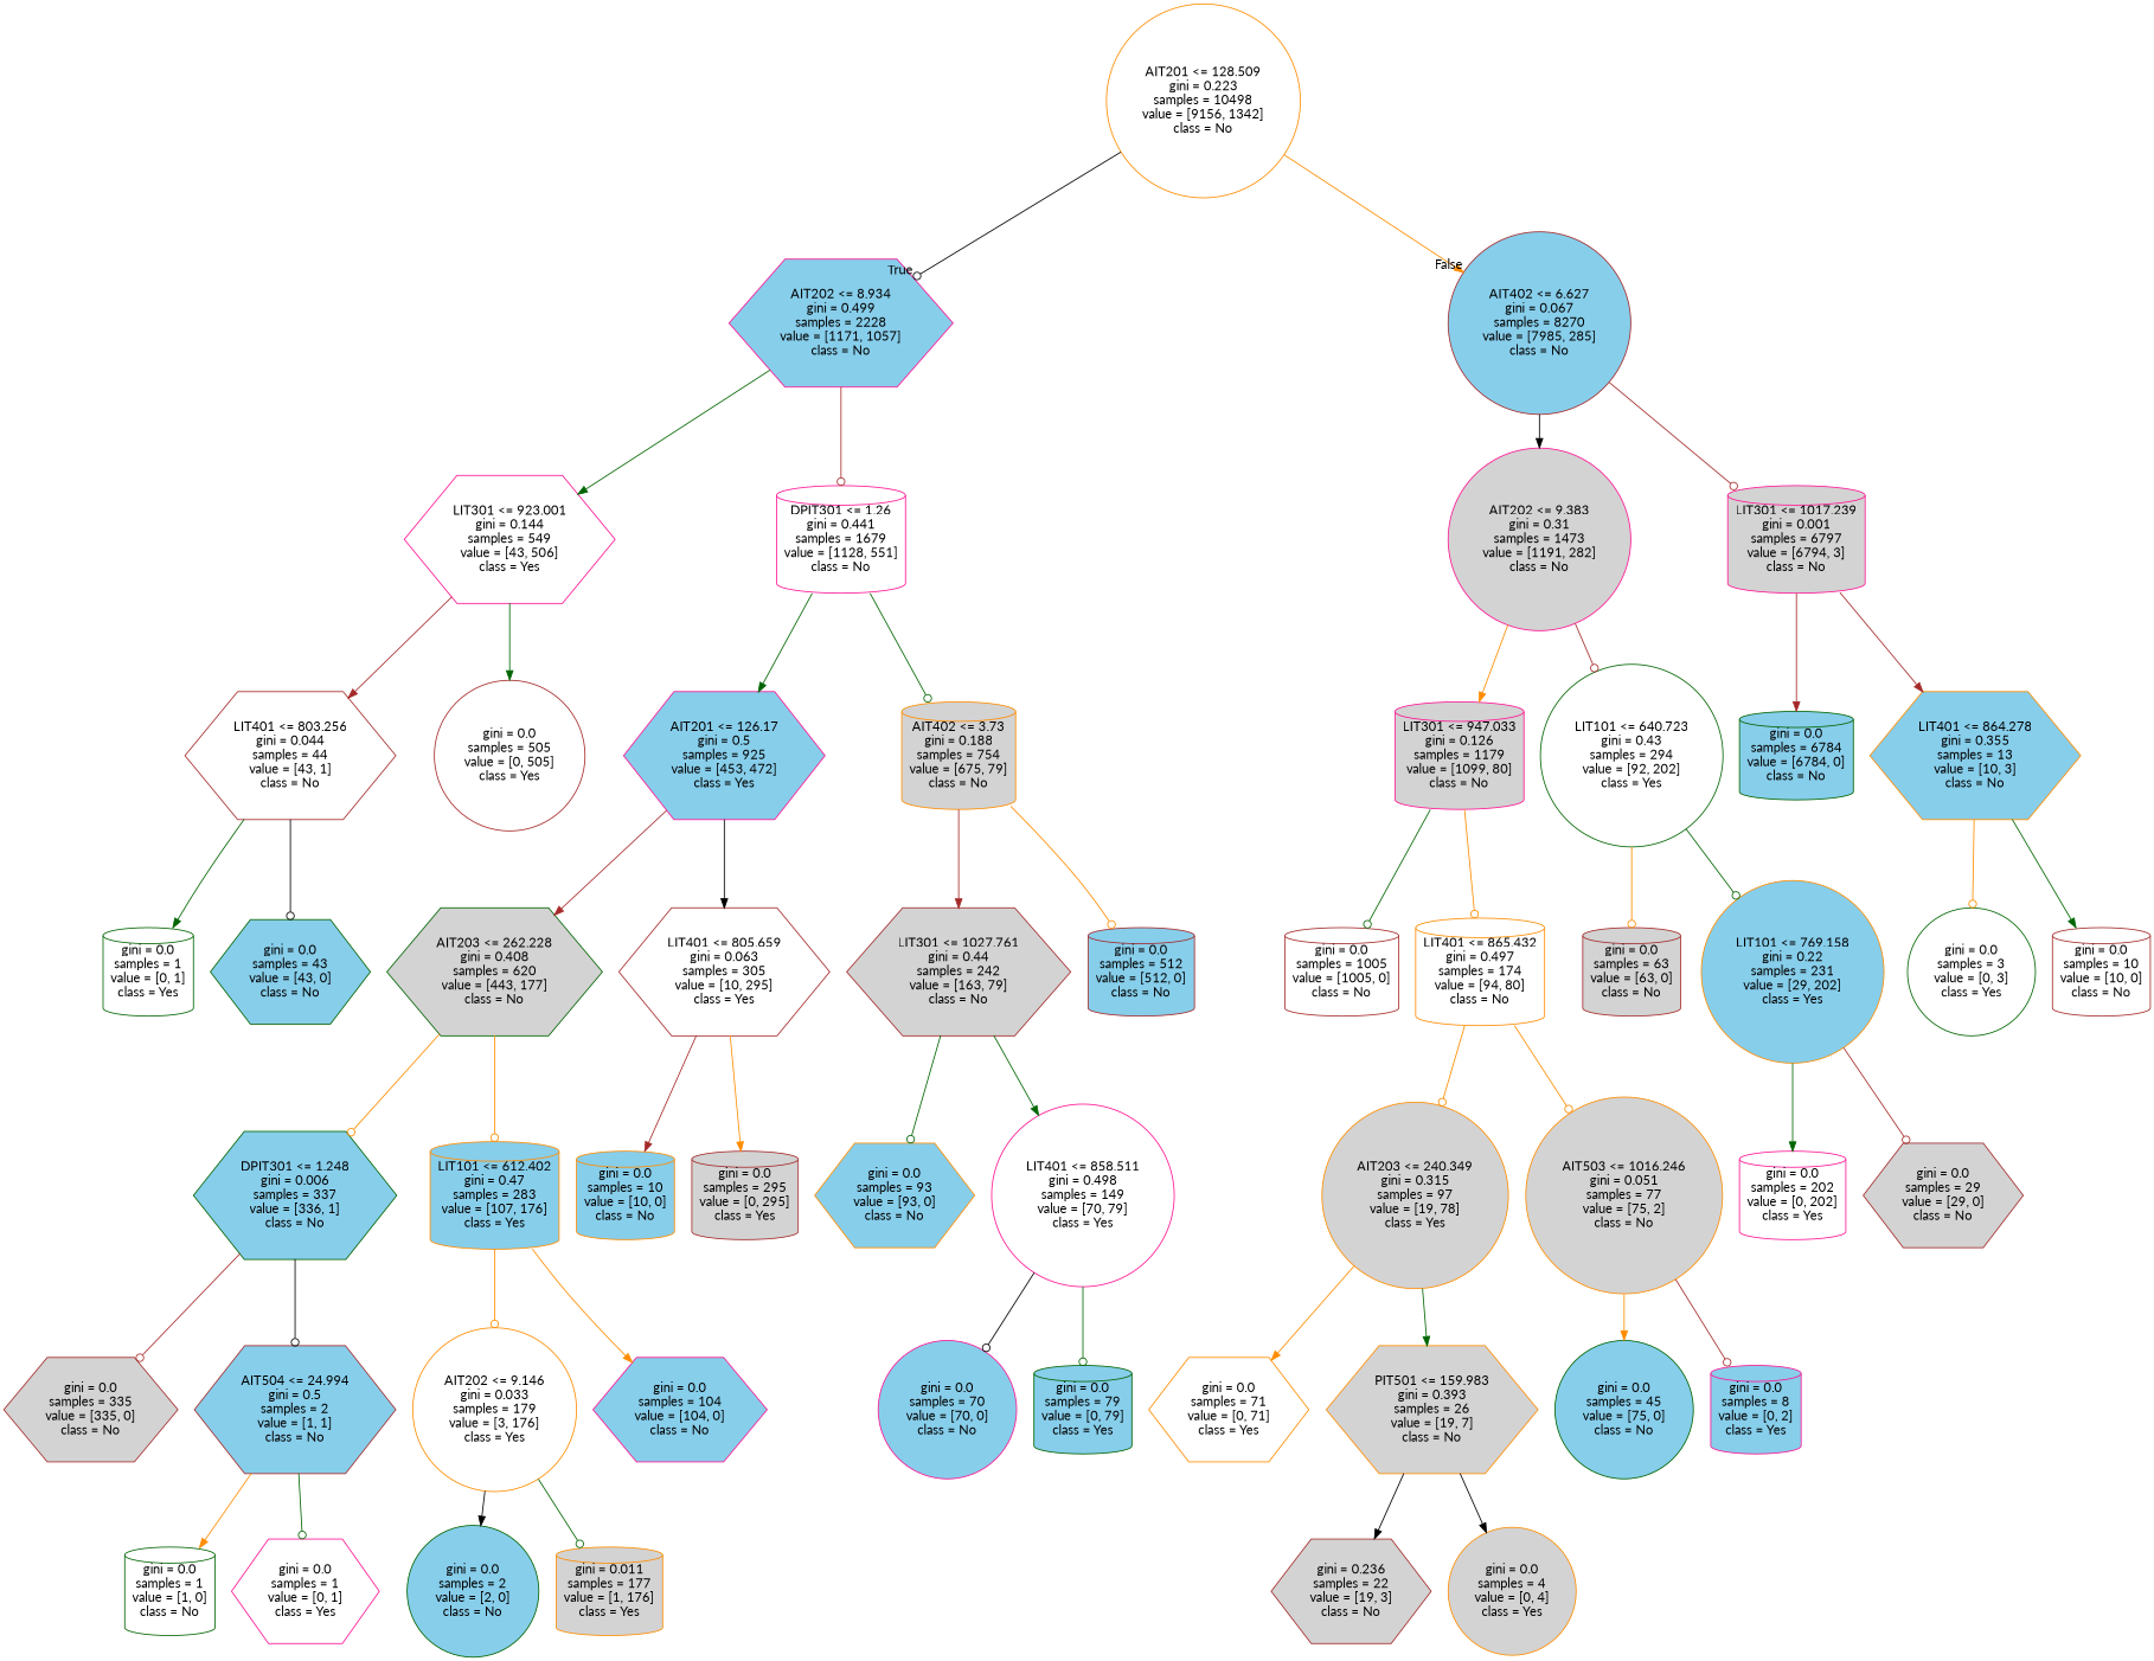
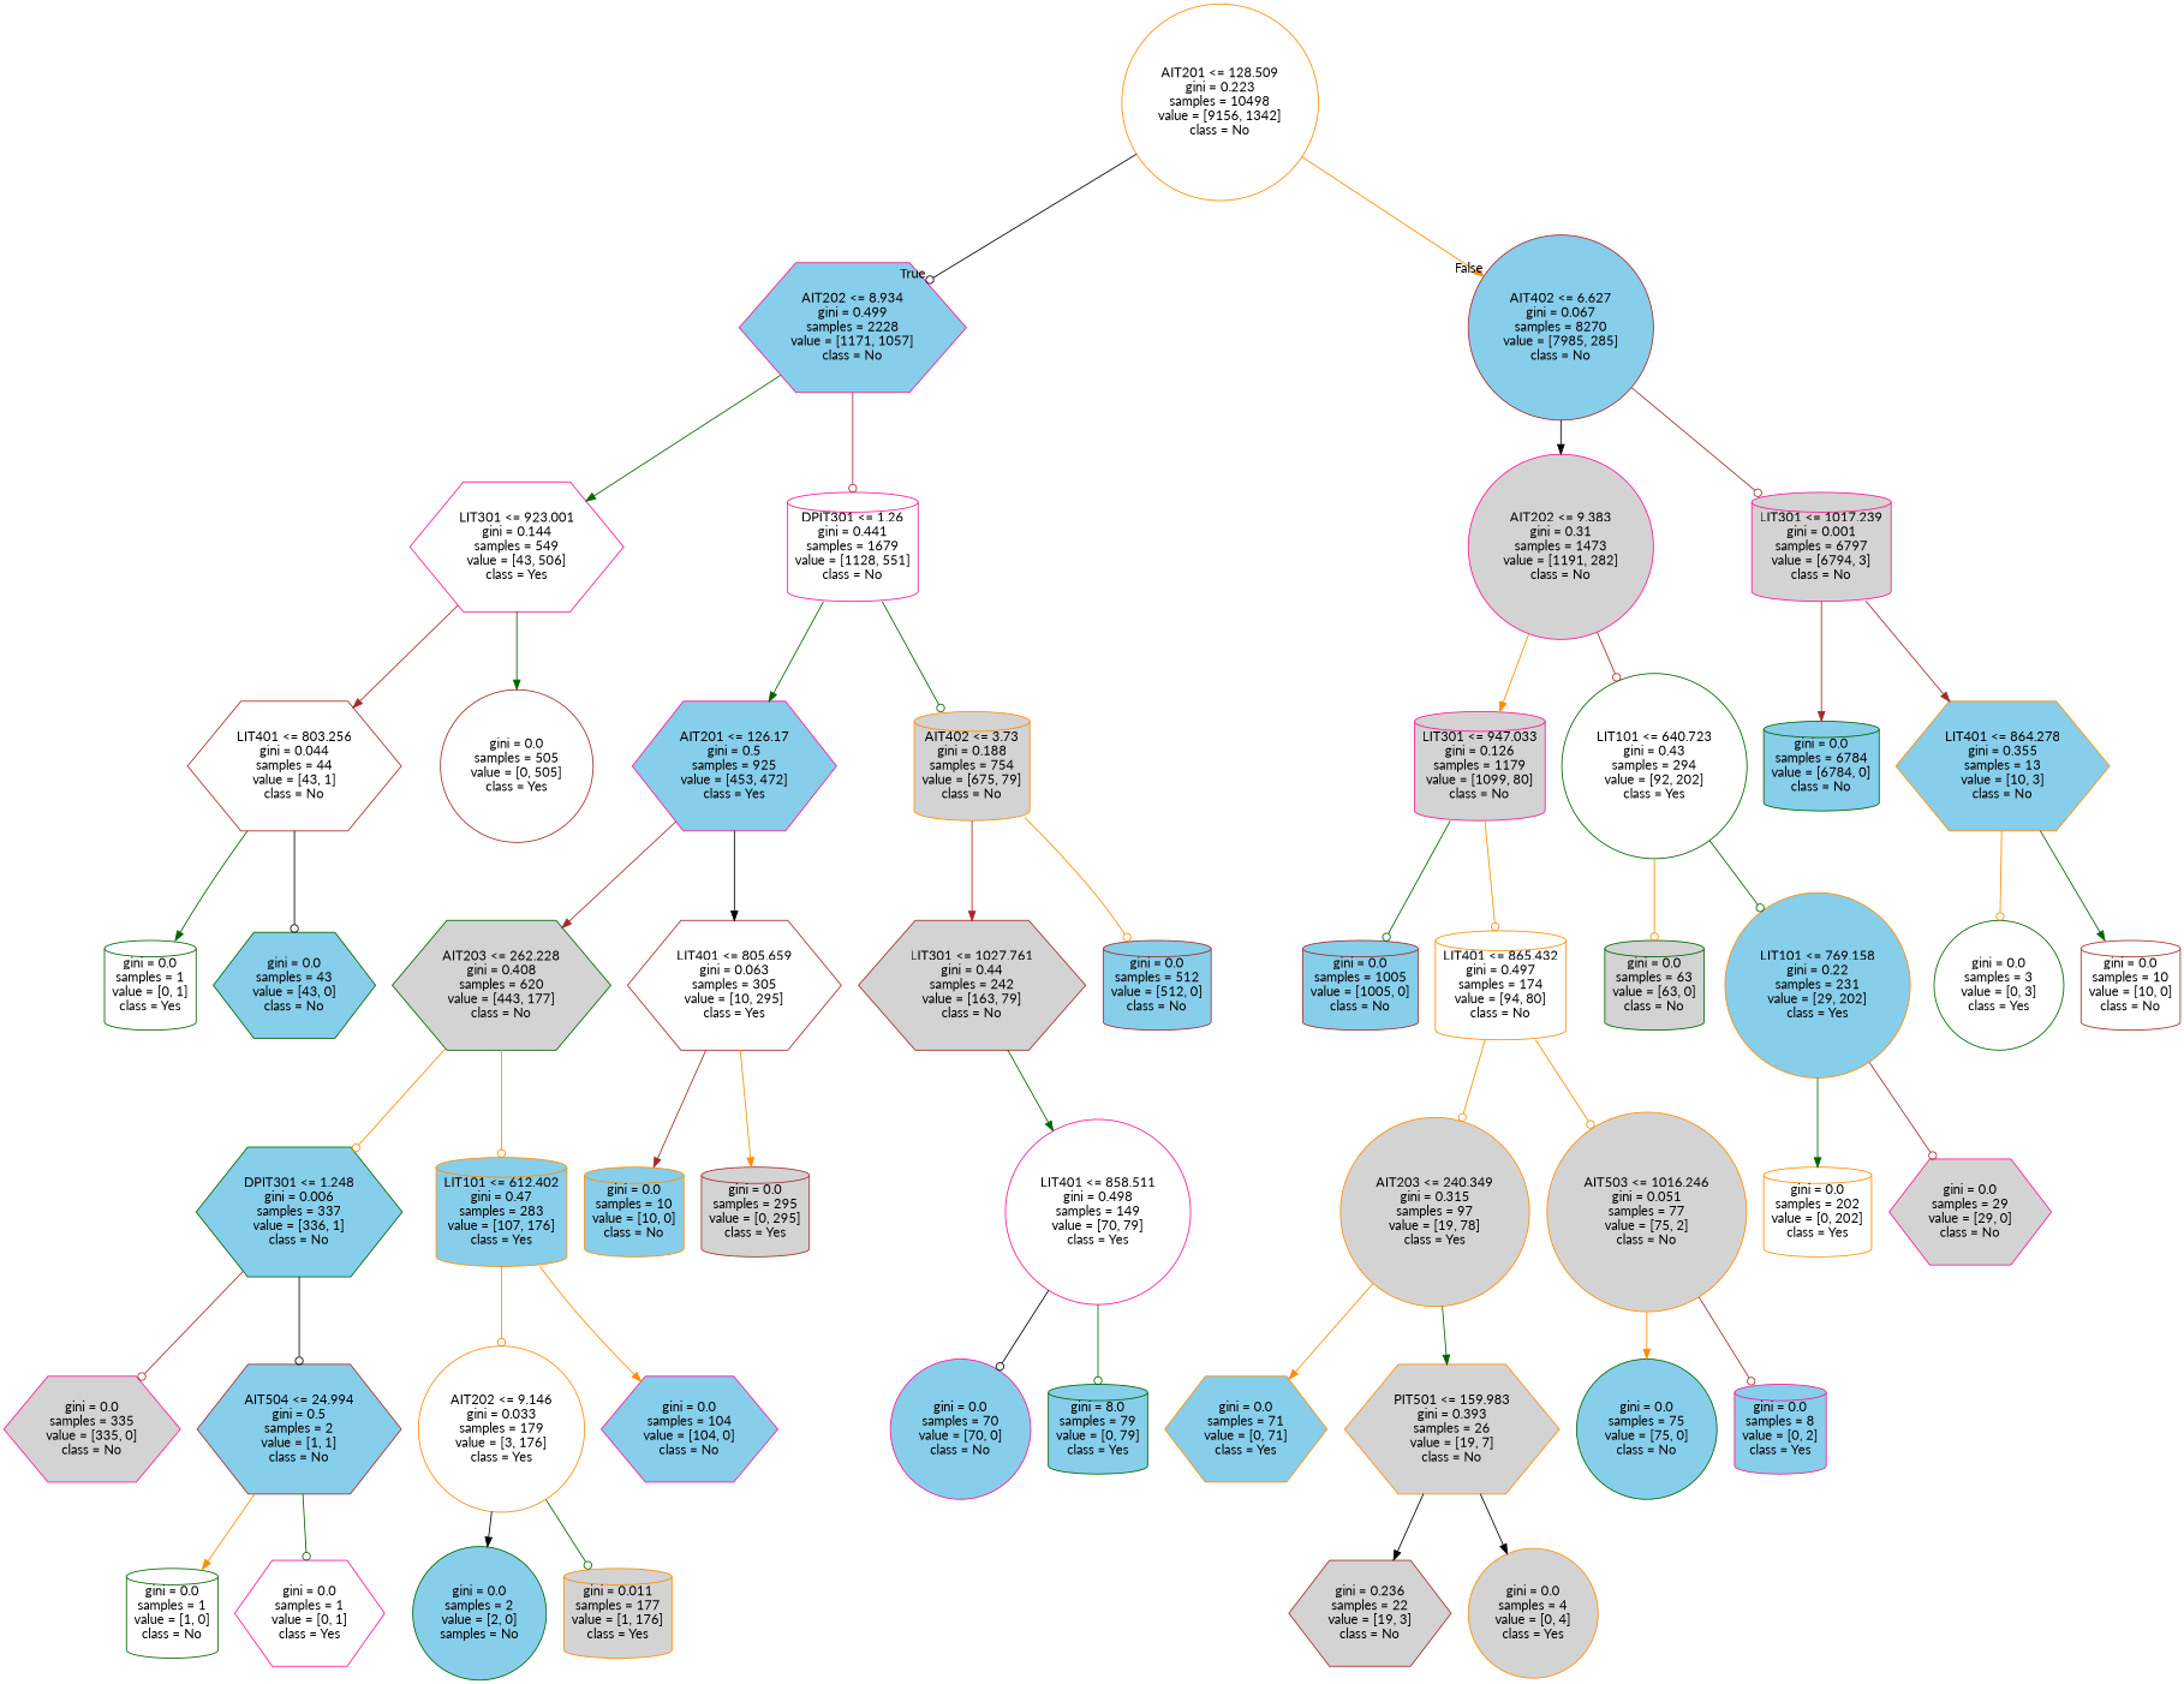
  digraph {
    fontname=Lato
    node [color=darkorange fillcolor=skyblue fontname=Lato shape=hexagon style=filled]
    edge [arrowhead=odot color=darkorange fontname=Lato]
    n1 [fillcolor=white label="AIT201 <= 128.509\ngini = 0.223\nsamples = 10498\nvalue = [9156, 1342]\nclass = No" shape=circle]
    n2 [color=deeppink label="AIT202 <= 8.934\ngini = 0.499\nsamples = 2228\nvalue = [1171, 1057]\nclass = No"]
    n3 [color=brown label="AIT402 <= 6.627\ngini = 0.067\nsamples = 8270\nvalue = [7985, 285]\nclass = No" shape=circle]
    n4 [color=deeppink fillcolor=white label="LIT301 <= 923.001\ngini = 0.144\nsamples = 549\nvalue = [43, 506]\nclass = Yes"]
    n5 [color=deeppink fillcolor=white label="DPIT301 <= 1.26\ngini = 0.441\nsamples = 1679\nvalue = [1128, 551]\nclass = No" shape=cylinder]
    n6 [color=deeppink fillcolor=lightgrey label="AIT202 <= 9.383\ngini = 0.31\nsamples = 1473\nvalue = [1191, 282]\nclass = No" shape=circle]
    n7 [color=deeppink fillcolor=lightgrey label="LIT301 <= 1017.239\ngini = 0.001\nsamples = 6797\nvalue = [6794, 3]\nclass = No" shape=cylinder]
    n8 [color=brown fillcolor=white label="LIT401 <= 803.256\ngini = 0.044\nsamples = 44\nvalue = [43, 1]\nclass = No"]
    n9 [color=brown fillcolor=white label="gini = 0.0\nsamples = 505\nvalue = [0, 505]\nclass = Yes" shape=circle]
    n10 [color=deeppink label="AIT201 <= 126.17\ngini = 0.5\nsamples = 925\nvalue = [453, 472]\nclass = Yes"]
    n11 [fillcolor=lightgrey label="AIT402 <= 3.73\ngini = 0.188\nsamples = 754\nvalue = [675, 79]\nclass = No" shape=cylinder]
    n12 [color=darkgreen fillcolor=white label="gini = 0.0\nsamples = 1\nvalue = [0, 1]\nclass = Yes" shape=cylinder]
    n13 [color=darkgreen label="gini = 0.0\nsamples = 43\nvalue = [43, 0]\nclass = No"]
    n14 [color=darkgreen fillcolor=lightgrey label="AIT203 <= 262.228\ngini = 0.408\nsamples = 620\nvalue = [443, 177]\nclass = No"]
    n15 [color=brown fillcolor=white label="LIT401 <= 805.659\ngini = 0.063\nsamples = 305\nvalue = [10, 295]\nclass = Yes"]
    n16 [color=brown fillcolor=lightgrey label="LIT301 <= 1027.761\ngini = 0.44\nsamples = 242\nvalue = [163, 79]\nclass = No"]
    n17 [color=brown label="gini = 0.0\nsamples = 512\nvalue = [512, 0]\nclass = No" shape=cylinder]
    n18 [color=darkgreen label="DPIT301 <= 1.248\ngini = 0.006\nsamples = 337\nvalue = [336, 1]\nclass = No"]
    n19 [label="LIT101 <= 612.402\ngini = 0.47\nsamples = 283\nvalue = [107, 176]\nclass = Yes" shape=cylinder]
    n20 [label="gini = 0.0\nsamples = 10\nvalue = [10, 0]\nclass = No" shape=cylinder]
    n21 [color=brown fillcolor=lightgrey label="gini = 0.0\nsamples = 295\nvalue = [0, 295]\nclass = Yes" shape=cylinder]
-   n22 [color=brown fillcolor=lightgrey label="gini = 0.0\nsamples = 335\nvalue = [335, 0]\nclass = No"]
+   n22 [color=deeppink fillcolor=lightgrey label="gini = 0.0\nsamples = 335\nvalue = [335, 0]\nclass = No"]
    n23 [color=brown label="AIT504 <= 24.994\ngini = 0.5\nsamples = 2\nvalue = [1, 1]\nclass = No"]
    n24 [fillcolor=white label="AIT202 <= 9.146\ngini = 0.033\nsamples = 179\nvalue = [3, 176]\nclass = Yes" shape=circle]
    n25 [color=deeppink label="gini = 0.0\nsamples = 104\nvalue = [104, 0]\nclass = No"]
    n26 [color=darkgreen fillcolor=white label="gini = 0.0\nsamples = 1\nvalue = [1, 0]\nclass = No" shape=cylinder]
    n27 [color=deeppink fillcolor=white label="gini = 0.0\nsamples = 1\nvalue = [0, 1]\nclass = Yes"]
-   n28 [color=darkgreen label="gini = 0.0\nsamples = 2\nvalue = [2, 0]\nclass = No" shape=circle]
+   n28 [color=darkgreen label="gini = 0.0\nsamples = 2\nvalue = [2, 0]\nsamples = No" shape=circle]
    n29 [fillcolor=lightgrey label="gini = 0.011\nsamples = 177\nvalue = [1, 176]\nclass = Yes" shape=cylinder]
-   n30 [label="gini = 0.0\nsamples = 93\nvalue = [93, 0]\nclass = No"]
    n31 [color=deeppink fillcolor=white label="LIT401 <= 858.511\ngini = 0.498\nsamples = 149\nvalue = [70, 79]\nclass = Yes" shape=circle]
    n32 [color=deeppink label="gini = 0.0\nsamples = 70\nvalue = [70, 0]\nclass = No" shape=circle]
-   n33 [color=darkgreen label="gini = 0.0\nsamples = 79\nvalue = [0, 79]\nclass = Yes" shape=cylinder]
+   n33 [color=darkgreen label="gini = 8.0\nsamples = 79\nvalue = [0, 79]\nclass = Yes" shape=cylinder]
    n34 [color=deeppink fillcolor=lightgrey label="LIT301 <= 947.033\ngini = 0.126\nsamples = 1179\nvalue = [1099, 80]\nclass = No" shape=cylinder]
    n35 [color=darkgreen fillcolor=white label="LIT101 <= 640.723\ngini = 0.43\nsamples = 294\nvalue = [92, 202]\nclass = Yes" shape=circle]
    n36 [color=darkgreen label="gini = 0.0\nsamples = 6784\nvalue = [6784, 0]\nclass = No" shape=cylinder]
    n37 [label="LIT401 <= 864.278\ngini = 0.355\nsamples = 13\nvalue = [10, 3]\nclass = No"]
-   n38 [color=brown fillcolor=white label="gini = 0.0\nsamples = 1005\nvalue = [1005, 0]\nclass = No" shape=cylinder]
+   n38 [color=brown label="gini = 0.0\nsamples = 1005\nvalue = [1005, 0]\nclass = No" shape=cylinder]
    n39 [fillcolor=white label="LIT401 <= 865.432\ngini = 0.497\nsamples = 174\nvalue = [94, 80]\nclass = No" shape=cylinder]
-   n40 [color=brown fillcolor=lightgrey label="gini = 0.0\nsamples = 63\nvalue = [63, 0]\nclass = No" shape=cylinder]
+   n40 [color=darkgreen fillcolor=lightgrey label="gini = 0.0\nsamples = 63\nvalue = [63, 0]\nclass = No" shape=cylinder]
    n41 [label="LIT101 <= 769.158\ngini = 0.22\nsamples = 231\nvalue = [29, 202]\nclass = Yes" shape=circle]
    n42 [fillcolor=lightgrey label="AIT203 <= 240.349\ngini = 0.315\nsamples = 97\nvalue = [19, 78]\nclass = Yes" shape=circle]
    n43 [fillcolor=lightgrey label="AIT503 <= 1016.246\ngini = 0.051\nsamples = 77\nvalue = [75, 2]\nclass = No" shape=circle]
-   n44 [fillcolor=white label="gini = 0.0\nsamples = 71\nvalue = [0, 71]\nclass = Yes"]
+   n44 [label="gini = 0.0\nsamples = 71\nvalue = [0, 71]\nclass = Yes"]
    n45 [fillcolor=lightgrey label="PIT501 <= 159.983\ngini = 0.393\nsamples = 26\nvalue = [19, 7]\nclass = No"]
-   n46 [color=darkgreen label="gini = 0.0\nsamples = 45\nvalue = [75, 0]\nclass = No" shape=circle]
+   n46 [color=darkgreen label="gini = 0.0\nsamples = 75\nvalue = [75, 0]\nclass = No" shape=circle]
    n47 [color=deeppink label="gini = 0.0\nsamples = 8\nvalue = [0, 2]\nclass = Yes" shape=cylinder]
    n48 [color=brown fillcolor=lightgrey label="gini = 0.236\nsamples = 22\nvalue = [19, 3]\nclass = No"]
    n49 [fillcolor=lightgrey label="gini = 0.0\nsamples = 4\nvalue = [0, 4]\nclass = Yes" shape=circle]
-   n50 [color=deeppink fillcolor=white label="gini = 0.0\nsamples = 202\nvalue = [0, 202]\nclass = Yes" shape=cylinder]
-   n51 [color=brown fillcolor=lightgrey label="gini = 0.0\nsamples = 29\nvalue = [29, 0]\nclass = No"]
+   n50 [fillcolor=white label="gini = 0.0\nsamples = 202\nvalue = [0, 202]\nclass = Yes" shape=cylinder]
+   n51 [color=deeppink fillcolor=lightgrey label="gini = 0.0\nsamples = 29\nvalue = [29, 0]\nclass = No"]
    n52 [color=darkgreen fillcolor=white label="gini = 0.0\nsamples = 3\nvalue = [0, 3]\nclass = Yes" shape=circle]
    n53 [color=brown fillcolor=white label="gini = 0.0\nsamples = 10\nvalue = [10, 0]\nclass = No" shape=cylinder]
    n1 -> n2 [color=black headlabel=True labelangle=45 labeldistance=2.5]
    n1 -> n3 [arrowhead=normal headlabel=False labelangle=-45 labeldistance=2.5]
    n2 -> n4 [arrowhead=normal color=darkgreen]
    n2 -> n5 [color=brown]
    n3 -> n6 [arrowhead=normal color=black]
    n3 -> n7 [color=brown]
    n4 -> n8 [arrowhead=normal color=brown]
    n4 -> n9 [arrowhead=normal color=darkgreen]
    n5 -> n10 [arrowhead=normal color=darkgreen]
    n5 -> n11 [color=darkgreen]
    n6 -> n34 [arrowhead=normal]
    n6 -> n35 [color=brown]
    n7 -> n36 [arrowhead=normal color=brown]
    n7 -> n37 [arrowhead=normal color=brown]
    n8 -> n12 [arrowhead=normal color=darkgreen]
    n8 -> n13 [color=black]
    n10 -> n14 [arrowhead=normal color=brown]
    n10 -> n15 [arrowhead=normal color=black]
    n11 -> n16 [arrowhead=normal color=brown]
    n11 -> n17
    n14 -> n18
    n14 -> n19
    n15 -> n20 [arrowhead=normal color=brown]
    n15 -> n21 [arrowhead=normal]
-   n16 -> n30 [color=darkgreen]
    n16 -> n31 [arrowhead=normal color=darkgreen]
    n18 -> n22 [color=brown]
    n18 -> n23 [color=black]
    n19 -> n24
    n19 -> n25 [arrowhead=normal]
    n23 -> n26 [arrowhead=normal]
    n23 -> n27 [color=darkgreen]
    n24 -> n28 [arrowhead=normal color=black]
    n24 -> n29 [color=darkgreen]
    n31 -> n32 [color=black]
    n31 -> n33 [color=darkgreen]
    n34 -> n38 [color=darkgreen]
    n34 -> n39
    n35 -> n40
    n35 -> n41 [color=darkgreen]
    n37 -> n52
    n37 -> n53 [arrowhead=normal color=darkgreen]
    n39 -> n42
    n39 -> n43
    n41 -> n50 [arrowhead=normal color=darkgreen]
    n41 -> n51 [color=brown]
    n42 -> n44 [arrowhead=normal]
    n42 -> n45 [arrowhead=normal color=darkgreen]
    n43 -> n46 [arrowhead=normal]
    n43 -> n47 [color=brown]
    n45 -> n48 [arrowhead=normal color=black]
    n45 -> n49 [arrowhead=normal color=black]
  }
